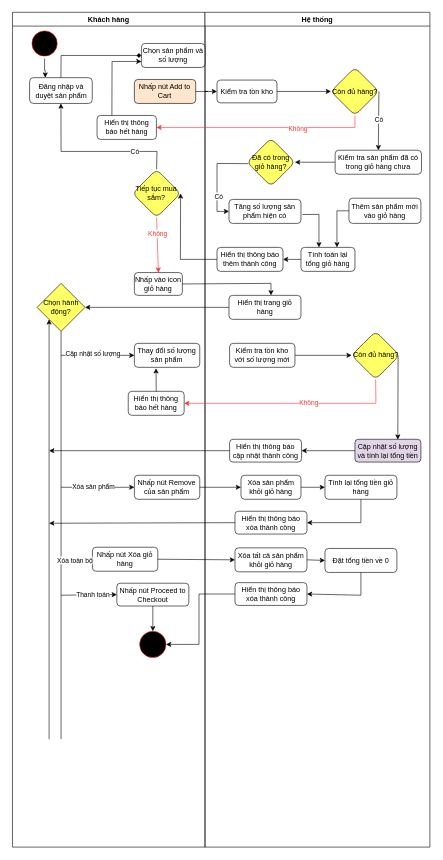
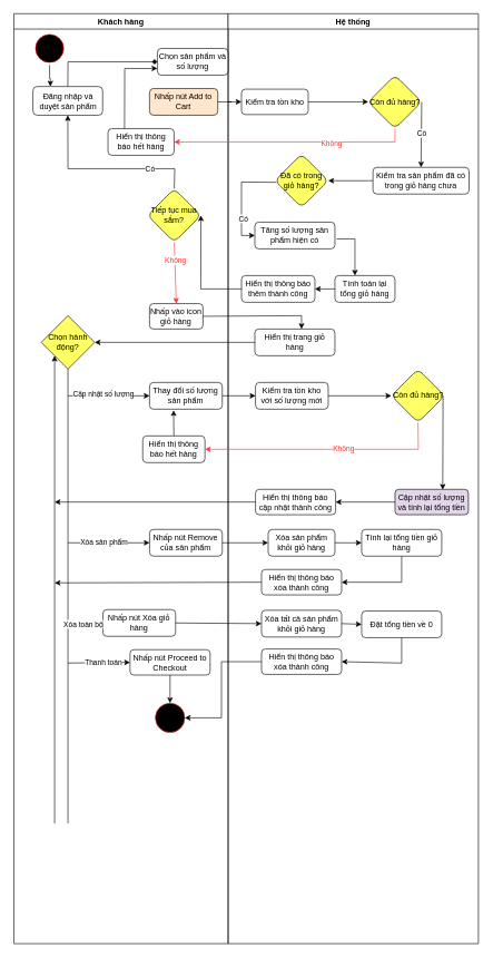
  <mxCell id="0" />
  <mxCell id="1" parent="0" />
  <mxCell id="2" value="Khách hàng" style="swimlane;whiteSpace=wrap" vertex="1" parent="1"><mxGeometry x="20" y="20" width="321" height="1392" as="geometry" /></mxCell>
  <mxCell id="3" value="" style="edgeStyle=orthogonalEdgeStyle;rounded=0;orthogonalLoop=1;jettySize=auto;html=1;entryX=0.25;entryY=0;entryDx=0;entryDy=0;" edge="1" parent="2" source="4" target="5"><mxGeometry relative="1" as="geometry"><mxPoint x="123.5" y="52" as="targetPoint" /></mxGeometry></mxCell>
  <mxCell id="4" value="" style="ellipse;shape=startState;fillColor=#000000;strokeColor=#ff0000;" vertex="1" parent="2"><mxGeometry x="28.5" y="27" width="50" height="50" as="geometry" /></mxCell>
  <mxCell id="5" value="Đăng nhập và duyệt sản phẩm" style="rounded=1;whiteSpace=wrap;html=1;" vertex="1" parent="2"><mxGeometry x="28.5" y="109" width="104.5" height="43" as="geometry" /></mxCell>
  <mxCell id="6" value="Chọn sản phẩm và số lượng" style="rounded=1;whiteSpace=wrap;html=1;" vertex="1" parent="2"><mxGeometry x="215" y="52" width="106" height="40" as="geometry" /></mxCell>
  <mxCell id="7" value="Nhấp nút Add to Cart" style="rounded=1;whiteSpace=wrap;html=1;fillColor=#ffe6cc;" vertex="1" parent="2"><mxGeometry x="203.25" y="112" width="102.25" height="40" as="geometry" /></mxCell>
  <mxCell id="8" value="Hiển thị thông báo hết hàng" style="rounded=1;whiteSpace=wrap;html=1;" vertex="1" parent="2"><mxGeometry x="141" y="172" width="99" height="40" as="geometry" /></mxCell>
  <mxCell id="9" value="" style="endArrow=classic;html=1;rounded=0;entryX=0;entryY=0.75;entryDx=0;entryDy=0;exitX=0.25;exitY=0;exitDx=0;exitDy=0;" edge="1" parent="2" source="8" target="6"><mxGeometry width="50" height="50" relative="1" as="geometry"><mxPoint x="41" y="272" as="sourcePoint" /><mxPoint x="91" y="222" as="targetPoint" /><Array as="points"><mxPoint x="166" y="82" /></Array></mxGeometry></mxCell>
  <mxCell id="10" value="" style="ellipse;whiteSpace=wrap;html=1;aspect=fixed;fillColor=#000000;strokeColor=#FF3333;" vertex="1" parent="2"><mxGeometry x="212" y="1032" width="44" height="44" as="geometry" /></mxCell>
  <mxCell id="11" value="" style="endArrow=diamond;html=1;rounded=0;exitX=0.5;exitY=0;exitDx=0;exitDy=0;entryX=0;entryY=0.5;entryDx=0;entryDy=0;" edge="1" parent="2" source="5" target="6"><mxGeometry width="50" height="50" relative="1" as="geometry"><mxPoint x="291" y="272" as="sourcePoint" /><mxPoint x="341" y="222" as="targetPoint" /><Array as="points"><mxPoint x="81" y="72" /></Array></mxGeometry></mxCell>
  <mxCell id="12" value="Tiếp tục mua sắm?" style="rhombus;whiteSpace=wrap;html=1;rounded=1;fillColor=#FFFF66;" vertex="1" parent="2"><mxGeometry x="200.25" y="262" width="80" height="80" as="geometry" /></mxCell>
  <mxCell id="13" value="Nhấp vào icon giỏ hàng" style="rounded=1;whiteSpace=wrap;html=1;" vertex="1" parent="2"><mxGeometry x="203.25" y="434" width="80" height="38" as="geometry" /></mxCell>
  <mxCell id="14" value="" style="endArrow=classic;html=1;rounded=0;exitX=0.5;exitY=0;exitDx=0;exitDy=0;entryX=0.5;entryY=1;entryDx=0;entryDy=0;" edge="1" parent="2" source="12" target="5"><mxGeometry width="50" height="50" relative="1" as="geometry"><mxPoint x="241" y="312" as="sourcePoint" /><mxPoint x="291" y="262" as="targetPoint" /><Array as="points"><mxPoint x="241" y="232" /><mxPoint x="81" y="232" /></Array></mxGeometry></mxCell>
  <mxCell id="15" value="Có" style="edgeLabel;html=1;align=center;verticalAlign=middle;resizable=0;points=[];" vertex="1" connectable="0" parent="14"><mxGeometry x="-0.487" y="-1" relative="1" as="geometry"><mxPoint x="1" as="offset" /></mxGeometry></mxCell>
  <mxCell id="16" value="" style="endArrow=classic;html=1;rounded=0;exitX=0.5;exitY=1;exitDx=0;exitDy=0;entryX=0.5;entryY=0;entryDx=0;entryDy=0;strokeColor=#FF3333;" edge="1" parent="2" source="12" target="13"><mxGeometry width="50" height="50" relative="1" as="geometry"><mxPoint x="281" y="442" as="sourcePoint" /><mxPoint x="331" y="392" as="targetPoint" /></mxGeometry></mxCell>
  <mxCell id="17" value="&lt;font style=&quot;color: rgb(255, 51, 51);&quot;&gt;Không&lt;/font&gt;" style="edgeLabel;html=1;align=center;verticalAlign=middle;resizable=0;points=[];" vertex="1" connectable="0" parent="16"><mxGeometry x="-0.406" relative="1" as="geometry"><mxPoint as="offset" /></mxGeometry></mxCell>
  <mxCell id="18" value="Chọn hành động?" style="rhombus;whiteSpace=wrap;html=1;fillColor=#FFFF66;" vertex="1" parent="2"><mxGeometry x="41" y="452" width="80" height="80" as="geometry" /></mxCell>
  <mxCell id="19" value="Thay đổi số lượng sản phẩm" style="rounded=1;whiteSpace=wrap;html=1;" vertex="1" parent="2"><mxGeometry x="203.25" y="552" width="109" height="40" as="geometry" /></mxCell>
  <mxCell id="20" value="Hiển thị thông báo hết hàng" style="rounded=1;whiteSpace=wrap;html=1;" vertex="1" parent="2"><mxGeometry x="193" y="632" width="93.25" height="40" as="geometry" /></mxCell>
  <mxCell id="21" value="" style="endArrow=classic;html=1;rounded=0;exitX=0.5;exitY=0;exitDx=0;exitDy=0;entryX=0.331;entryY=1.04;entryDx=0;entryDy=0;entryPerimeter=0;" edge="1" parent="2" source="20" target="19"><mxGeometry width="50" height="50" relative="1" as="geometry"><mxPoint x="291" y="742" as="sourcePoint" /><mxPoint x="341" y="692" as="targetPoint" /></mxGeometry></mxCell>
  <mxCell id="22" value="Nhấp nút Remove của sản phẩm" style="rounded=1;whiteSpace=wrap;html=1;" vertex="1" parent="2"><mxGeometry x="203.25" y="772" width="109" height="40" as="geometry" /></mxCell>
  <mxCell id="23" value="Nhấp nút Xóa giỏ hàng" style="rounded=1;whiteSpace=wrap;html=1;" vertex="1" parent="2"><mxGeometry x="133.25" y="892" width="109" height="40" as="geometry" /></mxCell>
  <mxCell id="24" value="Nhấp nút Proceed to Checkout" style="rounded=1;whiteSpace=wrap;html=1;" vertex="1" parent="2"><mxGeometry x="174" y="952" width="120" height="38" as="geometry" /></mxCell>
  <mxCell id="25" value="" style="endArrow=classic;html=1;rounded=0;exitX=0.5;exitY=1;exitDx=0;exitDy=0;entryX=0.5;entryY=0;entryDx=0;entryDy=0;" edge="1" parent="2" source="24" target="10"><mxGeometry width="50" height="50" relative="1" as="geometry"><mxPoint x="141" y="972" as="sourcePoint" /><mxPoint x="191" y="922" as="targetPoint" /></mxGeometry></mxCell>
  <mxCell id="26" value="Hệ thống" style="swimlane;whiteSpace=wrap;fontColor=#000000;" vertex="1" parent="1"><mxGeometry x="341" y="20" width="375" height="1392" as="geometry" /></mxCell>
  <mxCell id="27" value="" style="edgeStyle=orthogonalEdgeStyle;rounded=0;orthogonalLoop=1;jettySize=auto;html=1;" edge="1" parent="26" source="28" target="29"><mxGeometry relative="1" as="geometry" /></mxCell>
  <mxCell id="28" value="Kiểm tra tồn kho" style="rounded=1;whiteSpace=wrap;html=1;" vertex="1" parent="26"><mxGeometry x="20" y="113" width="100" height="38" as="geometry" /></mxCell>
  <mxCell id="29" value="Còn đủ hàng?" style="rhombus;whiteSpace=wrap;html=1;rounded=1;fillColor=#FFFF66;" vertex="1" parent="26"><mxGeometry x="210" y="92" width="80" height="80" as="geometry" /></mxCell>
  <mxCell id="30" value="" style="edgeStyle=orthogonalEdgeStyle;rounded=0;orthogonalLoop=1;jettySize=auto;html=1;" edge="1" parent="26" source="31" target="34"><mxGeometry relative="1" as="geometry" /></mxCell>
  <mxCell id="31" value="Kiểm tra sản phẩm đã có trong giỏ hàng chưa" style="rounded=1;whiteSpace=wrap;html=1;" vertex="1" parent="26"><mxGeometry x="217" y="230" width="144" height="40" as="geometry" /></mxCell>
  <mxCell id="32" value="" style="endArrow=classic;html=1;rounded=0;exitX=1;exitY=0.5;exitDx=0;exitDy=0;entryX=0.5;entryY=0;entryDx=0;entryDy=0;" edge="1" parent="26" source="29" target="31"><mxGeometry width="50" height="50" relative="1" as="geometry"><mxPoint x="120" y="262" as="sourcePoint" /><mxPoint x="170" y="212" as="targetPoint" /></mxGeometry></mxCell>
  <mxCell id="33" value="Có" style="edgeLabel;html=1;align=center;verticalAlign=middle;resizable=0;points=[];" vertex="1" connectable="0" parent="32"><mxGeometry x="-0.045" relative="1" as="geometry"><mxPoint as="offset" /></mxGeometry></mxCell>
  <mxCell id="34" value="Đã có trong giỏ hàng?" style="rhombus;whiteSpace=wrap;html=1;rounded=1;fillColor=#FFFF66;" vertex="1" parent="26"><mxGeometry x="70" y="210" width="80" height="80" as="geometry" /></mxCell>
- <mxCell id="35" value="" style="edgeStyle=orthogonalEdgeStyle;rounded=0;orthogonalLoop=1;jettySize=auto;html=1;exitX=0;exitY=0.5;exitDx=0;exitDy=0;" edge="1" parent="26" source="36" target="37"><mxGeometry relative="1" as="geometry"><Array as="points"><mxPoint x="220" y="331" /></Array></mxGeometry></mxCell>
- <mxCell id="36" value="Thêm sản phẩm mới vào giỏ hàng" style="whiteSpace=wrap;html=1;rounded=1;" vertex="1" parent="26"><mxGeometry x="240" y="310" width="120" height="42" as="geometry" /></mxCell>
  <mxCell id="37" value="Tính toán lại tổng giỏ hàng" style="whiteSpace=wrap;html=1;rounded=1;" vertex="1" parent="26"><mxGeometry x="160" y="392" width="90" height="40" as="geometry" /></mxCell>
  <mxCell id="38" value="Tăng số lượng sản phẩm hiện có" style="rounded=1;whiteSpace=wrap;html=1;" vertex="1" parent="26"><mxGeometry x="40" y="312" width="120" height="40" as="geometry" /></mxCell>
  <mxCell id="39" value="" style="endArrow=classic;html=1;rounded=0;entryX=0;entryY=0.5;entryDx=0;entryDy=0;exitX=0.03;exitY=0.53;exitDx=0;exitDy=0;exitPerimeter=0;" edge="1" parent="26" source="34" target="38"><mxGeometry width="50" height="50" relative="1" as="geometry"><mxPoint x="70" y="250" as="sourcePoint" /><mxPoint x="210" y="222" as="targetPoint" /><Array as="points"><mxPoint x="20" y="252" /><mxPoint x="20" y="332" /></Array></mxGeometry></mxCell>
  <mxCell id="40" value="Có" style="edgeLabel;html=1;align=center;verticalAlign=middle;resizable=0;points=[];" vertex="1" connectable="0" parent="39"><mxGeometry x="0.402" y="2" relative="1" as="geometry"><mxPoint as="offset" /></mxGeometry></mxCell>
  <mxCell id="41" value="" style="endArrow=classic;html=1;rounded=0;exitX=1.021;exitY=0.63;exitDx=0;exitDy=0;exitPerimeter=0;" edge="1" parent="26" source="38"><mxGeometry width="50" height="50" relative="1" as="geometry"><mxPoint x="160" y="392" as="sourcePoint" /><mxPoint x="190" y="392" as="targetPoint" /><Array as="points"><mxPoint x="190" y="337" /></Array></mxGeometry></mxCell>
  <mxCell id="42" value="Hiển thị thông báo thêm thành công" style="rounded=1;whiteSpace=wrap;html=1;" vertex="1" parent="26"><mxGeometry x="20" y="392" width="110" height="40" as="geometry" /></mxCell>
  <mxCell id="43" value="" style="endArrow=classic;html=1;rounded=0;exitX=0;exitY=0.5;exitDx=0;exitDy=0;entryX=1;entryY=0.5;entryDx=0;entryDy=0;" edge="1" parent="26" source="37" target="42"><mxGeometry width="50" height="50" relative="1" as="geometry"><mxPoint x="250" y="452" as="sourcePoint" /><mxPoint x="300" y="402" as="targetPoint" /><Array as="points"><mxPoint x="130" y="412" /></Array></mxGeometry></mxCell>
  <mxCell id="44" value="Hiển thị trang giỏ hàng" style="rounded=1;whiteSpace=wrap;html=1;" vertex="1" parent="26"><mxGeometry x="40" y="472" width="120" height="40" as="geometry" /></mxCell>
  <mxCell id="45" value="" style="edgeStyle=orthogonalEdgeStyle;rounded=0;orthogonalLoop=1;jettySize=auto;html=1;" edge="1" parent="26" source="46" target="47"><mxGeometry relative="1" as="geometry" /></mxCell>
  <mxCell id="46" value="Kiểm tra tồn kho với số lượng mới" style="rounded=1;whiteSpace=wrap;html=1;" vertex="1" parent="26"><mxGeometry x="41" y="552" width="109" height="40" as="geometry" /></mxCell>
  <mxCell id="47" value="Còn đủ hàng?" style="rhombus;whiteSpace=wrap;html=1;rounded=1;fillColor=#FFFF66;" vertex="1" parent="26"><mxGeometry x="244.5" y="532" width="80" height="80" as="geometry" /></mxCell>
  <mxCell id="48" value="Cập nhật số lượng và tính lại tổng tiền" style="rounded=1;whiteSpace=wrap;html=1;fillColor=#e1d5e7;" vertex="1" parent="26"><mxGeometry x="250" y="712" width="110" height="38" as="geometry" /></mxCell>
  <mxCell id="49" value="" style="endArrow=classic;html=1;rounded=0;entryX=0.641;entryY=0.014;entryDx=0;entryDy=0;entryPerimeter=0;" edge="1" parent="26"><mxGeometry width="50" height="50" relative="1" as="geometry"><mxPoint x="322" y="572" as="sourcePoint" /><mxPoint x="321.51" y="712.532" as="targetPoint" /></mxGeometry></mxCell>
  <mxCell id="50" value="Hiển thị thông báo cập nhật thành công" style="rounded=1;whiteSpace=wrap;html=1;" vertex="1" parent="26"><mxGeometry x="41" y="712" width="120" height="38" as="geometry" /></mxCell>
  <mxCell id="51" value="" style="endArrow=classic;html=1;rounded=0;exitX=0;exitY=0.5;exitDx=0;exitDy=0;entryX=1;entryY=0.5;entryDx=0;entryDy=0;" edge="1" parent="26" source="48" target="50"><mxGeometry width="50" height="50" relative="1" as="geometry"><mxPoint x="100" y="752" as="sourcePoint" /><mxPoint x="150" y="702" as="targetPoint" /></mxGeometry></mxCell>
  <mxCell id="52" value="Xóa sản phẩm khỏi giỏ hàng" style="rounded=1;whiteSpace=wrap;html=1;" vertex="1" parent="26"><mxGeometry x="60" y="772" width="100" height="40" as="geometry" /></mxCell>
  <mxCell id="53" value="Tính lại tổng tiền giỏ hàng" style="rounded=1;whiteSpace=wrap;html=1;" vertex="1" parent="26"><mxGeometry x="200" y="772" width="120" height="40" as="geometry" /></mxCell>
  <mxCell id="54" value="" style="endArrow=classic;html=1;rounded=0;exitX=1;exitY=0.5;exitDx=0;exitDy=0;entryX=0;entryY=0.5;entryDx=0;entryDy=0;" edge="1" parent="26" source="52" target="53"><mxGeometry width="50" height="50" relative="1" as="geometry"><mxPoint x="150" y="792" as="sourcePoint" /><mxPoint x="200" y="742" as="targetPoint" /></mxGeometry></mxCell>
  <mxCell id="55" value="Hiển thị thông báo xóa thành công" style="rounded=1;whiteSpace=wrap;html=1;" vertex="1" parent="26"><mxGeometry x="50" y="832" width="120" height="38" as="geometry" /></mxCell>
  <mxCell id="56" value="" style="endArrow=classic;html=1;rounded=0;exitX=0.5;exitY=1;exitDx=0;exitDy=0;entryX=1;entryY=0.5;entryDx=0;entryDy=0;" edge="1" parent="26" source="53" target="55"><mxGeometry width="50" height="50" relative="1" as="geometry"><mxPoint x="120" y="772" as="sourcePoint" /><mxPoint x="170" y="722" as="targetPoint" /><Array as="points"><mxPoint x="260" y="851" /></Array></mxGeometry></mxCell>
  <mxCell id="57" value="Xóa tất cả sản phẩm khỏi giỏ hàng" style="rounded=1;whiteSpace=wrap;html=1;" vertex="1" parent="26"><mxGeometry x="50" y="893" width="120" height="40" as="geometry" /></mxCell>
  <mxCell id="58" value="Đặt tổng tiền về 0" style="rounded=1;whiteSpace=wrap;html=1;" vertex="1" parent="26"><mxGeometry x="200" y="894" width="120" height="40" as="geometry" /></mxCell>
  <mxCell id="59" value="" style="endArrow=classic;html=1;rounded=0;exitX=1;exitY=0.5;exitDx=0;exitDy=0;entryX=0;entryY=0.5;entryDx=0;entryDy=0;" edge="1" parent="26" source="57" target="58"><mxGeometry width="50" height="50" relative="1" as="geometry"><mxPoint x="130" y="872" as="sourcePoint" /><mxPoint x="180" y="822" as="targetPoint" /></mxGeometry></mxCell>
  <mxCell id="60" value="Hiển thị thông báo xóa thành công" style="rounded=1;whiteSpace=wrap;html=1;" vertex="1" parent="26"><mxGeometry x="50" y="951" width="120" height="38" as="geometry" /></mxCell>
  <mxCell id="61" value="" style="endArrow=classic;html=1;rounded=0;exitX=0.5;exitY=1;exitDx=0;exitDy=0;entryX=1;entryY=0.5;entryDx=0;entryDy=0;" edge="1" parent="26" source="58" target="60"><mxGeometry width="50" height="50" relative="1" as="geometry"><mxPoint x="130" y="872" as="sourcePoint" /><mxPoint x="180" y="822" as="targetPoint" /><Array as="points"><mxPoint x="260" y="972" /></Array></mxGeometry></mxCell>
  <mxCell id="62" value="" style="edgeStyle=orthogonalEdgeStyle;rounded=0;orthogonalLoop=1;jettySize=auto;html=1;" edge="1" parent="1" source="7" target="28"><mxGeometry relative="1" as="geometry" /></mxCell>
  <mxCell id="63" value="" style="endArrow=classic;html=1;rounded=0;entryX=1;entryY=0.5;entryDx=0;entryDy=0;exitX=0.5;exitY=1;exitDx=0;exitDy=0;strokeColor=#FF3333;" edge="1" parent="1" source="29" target="8"><mxGeometry width="50" height="50" relative="1" as="geometry"><mxPoint x="411" y="292" as="sourcePoint" /><mxPoint x="461" y="242" as="targetPoint" /><Array as="points"><mxPoint x="591" y="212" /></Array></mxGeometry></mxCell>
  <mxCell id="64" value="&lt;font style=&quot;color: rgb(255, 51, 51);&quot;&gt;Không&lt;/font&gt;" style="edgeLabel;html=1;align=center;verticalAlign=middle;resizable=0;points=[];" vertex="1" connectable="0" parent="63"><mxGeometry x="-0.34" y="1" relative="1" as="geometry"><mxPoint as="offset" /></mxGeometry></mxCell>
  <mxCell id="65" value="" style="endArrow=classic;html=1;rounded=0;exitX=0;exitY=0.5;exitDx=0;exitDy=0;entryX=1;entryY=0.5;entryDx=0;entryDy=0;" edge="1" parent="1" source="42" target="12"><mxGeometry width="50" height="50" relative="1" as="geometry"><mxPoint x="291" y="442" as="sourcePoint" /><mxPoint x="341" y="392" as="targetPoint" /><Array as="points"><mxPoint x="300" y="432" /></Array></mxGeometry></mxCell>
  <mxCell id="66" value="" style="endArrow=classic;html=1;rounded=0;exitX=1;exitY=0.5;exitDx=0;exitDy=0;" edge="1" parent="1" source="13"><mxGeometry width="50" height="50" relative="1" as="geometry"><mxPoint x="361" y="452" as="sourcePoint" /><mxPoint x="451" y="492" as="targetPoint" /><Array as="points"><mxPoint x="451" y="472" /></Array></mxGeometry></mxCell>
  <mxCell id="67" value="" style="endArrow=classic;html=1;rounded=0;exitX=0;exitY=0.5;exitDx=0;exitDy=0;entryX=1;entryY=0.5;entryDx=0;entryDy=0;" edge="1" parent="1" source="44" target="18"><mxGeometry width="50" height="50" relative="1" as="geometry"><mxPoint x="231" y="522" as="sourcePoint" /><mxPoint x="281" y="472" as="targetPoint" /><Array as="points"><mxPoint x="181" y="512" /></Array></mxGeometry></mxCell>
  <mxCell id="68" value="" style="endArrow=none;html=1;rounded=0;entryX=0.5;entryY=1;entryDx=0;entryDy=0;" edge="1" parent="1" target="18"><mxGeometry width="50" height="50" relative="1" as="geometry"><mxPoint x="101" y="1232" as="sourcePoint" /><mxPoint x="281" y="712" as="targetPoint" /></mxGeometry></mxCell>
  <mxCell id="69" value="" style="endArrow=classic;html=1;rounded=0;entryX=0;entryY=0.5;entryDx=0;entryDy=0;" edge="1" parent="1" target="19"><mxGeometry width="50" height="50" relative="1" as="geometry"><mxPoint x="101" y="592" as="sourcePoint" /><mxPoint x="261" y="712" as="targetPoint" /></mxGeometry></mxCell>
  <mxCell id="70" value="Cập nhật số lượng" style="edgeLabel;html=1;align=center;verticalAlign=middle;resizable=0;points=[];" vertex="1" connectable="0" parent="69"><mxGeometry x="-0.145" y="3" relative="1" as="geometry"><mxPoint as="offset" /></mxGeometry></mxCell>
+ <mxCell id="71" value="" style="edgeStyle=orthogonalEdgeStyle;rounded=0;orthogonalLoop=1;jettySize=auto;html=1;" edge="1" parent="1" source="19" target="46"><mxGeometry relative="1" as="geometry" /></mxCell>
  <mxCell id="72" value="" style="endArrow=classic;html=1;rounded=0;exitX=0.5;exitY=1;exitDx=0;exitDy=0;strokeColor=#FF3333;" edge="1" parent="1" source="47" target="20"><mxGeometry width="50" height="50" relative="1" as="geometry"><mxPoint x="451" y="762" as="sourcePoint" /><mxPoint x="231" y="652" as="targetPoint" /><Array as="points"><mxPoint x="626" y="672" /></Array></mxGeometry></mxCell>
  <mxCell id="73" value="&lt;font style=&quot;color: rgb(255, 51, 51);&quot;&gt;Không&lt;/font&gt;" style="edgeLabel;html=1;align=center;verticalAlign=middle;resizable=0;points=[];" vertex="1" connectable="0" parent="72"><mxGeometry x="-0.151" y="-1" relative="1" as="geometry"><mxPoint as="offset" /></mxGeometry></mxCell>
  <mxCell id="74" value="" style="endArrow=classic;html=1;rounded=0;exitX=0;exitY=0.5;exitDx=0;exitDy=0;" edge="1" parent="1" source="50"><mxGeometry width="50" height="50" relative="1" as="geometry"><mxPoint x="241" y="772" as="sourcePoint" /><mxPoint x="81" y="751" as="targetPoint" /></mxGeometry></mxCell>
  <mxCell id="75" value="" style="endArrow=classic;html=1;rounded=0;entryX=0;entryY=1;entryDx=0;entryDy=0;" edge="1" parent="1" target="18"><mxGeometry width="50" height="50" relative="1" as="geometry"><mxPoint x="81" y="1232" as="sourcePoint" /><mxPoint x="291" y="722" as="targetPoint" /></mxGeometry></mxCell>
  <mxCell id="76" value="" style="endArrow=classic;html=1;rounded=0;entryX=0;entryY=0.5;entryDx=0;entryDy=0;" edge="1" parent="1" target="22"><mxGeometry width="50" height="50" relative="1" as="geometry"><mxPoint x="101" y="812" as="sourcePoint" /><mxPoint x="291" y="722" as="targetPoint" /></mxGeometry></mxCell>
  <mxCell id="77" value="Xóa sản phẩm" style="edgeLabel;html=1;align=center;verticalAlign=middle;resizable=0;points=[];" vertex="1" connectable="0" parent="76"><mxGeometry x="-0.124" y="2" relative="1" as="geometry"><mxPoint x="-1" as="offset" /></mxGeometry></mxCell>
  <mxCell id="78" value="" style="endArrow=classic;html=1;rounded=0;exitX=1;exitY=0.5;exitDx=0;exitDy=0;entryX=0;entryY=0.5;entryDx=0;entryDy=0;" edge="1" parent="1" source="22" target="52"><mxGeometry width="50" height="50" relative="1" as="geometry"><mxPoint x="241" y="772" as="sourcePoint" /><mxPoint x="291" y="722" as="targetPoint" /></mxGeometry></mxCell>
  <mxCell id="79" value="" style="endArrow=classic;html=1;rounded=0;exitX=0;exitY=0.5;exitDx=0;exitDy=0;" edge="1" parent="1" source="55"><mxGeometry width="50" height="50" relative="1" as="geometry"><mxPoint x="191" y="792" as="sourcePoint" /><mxPoint x="81" y="872" as="targetPoint" /></mxGeometry></mxCell>
  <mxCell id="80" value="" style="endArrow=classic;html=1;rounded=0;entryX=0;entryY=0.5;entryDx=0;entryDy=0;" edge="1" parent="1" target="23"><mxGeometry width="50" height="50" relative="1" as="geometry"><mxPoint x="101" y="932" as="sourcePoint" /><mxPoint x="281" y="942" as="targetPoint" /></mxGeometry></mxCell>
  <mxCell id="81" value="Xóa toàn bộ" style="edgeLabel;html=1;align=center;verticalAlign=middle;resizable=0;points=[];" vertex="1" connectable="0" parent="80"><mxGeometry x="-0.176" y="-1" relative="1" as="geometry"><mxPoint as="offset" /></mxGeometry></mxCell>
  <mxCell id="82" value="" style="endArrow=classic;html=1;rounded=0;exitX=1;exitY=0.5;exitDx=0;exitDy=0;entryX=0;entryY=0.5;entryDx=0;entryDy=0;" edge="1" parent="1" source="23" target="57"><mxGeometry width="50" height="50" relative="1" as="geometry"><mxPoint x="381" y="932" as="sourcePoint" /><mxPoint x="431" y="882" as="targetPoint" /></mxGeometry></mxCell>
  <mxCell id="83" value="" style="endArrow=classic;html=1;rounded=0;exitX=0;exitY=0.5;exitDx=0;exitDy=0;entryX=1;entryY=0.5;entryDx=0;entryDy=0;" edge="1" parent="1" source="60" target="10"><mxGeometry width="50" height="50" relative="1" as="geometry"><mxPoint x="251" y="932" as="sourcePoint" /><mxPoint x="241.25" y="1012" as="targetPoint" /><Array as="points"><mxPoint x="331" y="990" /><mxPoint x="331" y="1032" /><mxPoint x="331" y="1074" /></Array></mxGeometry></mxCell>
  <mxCell id="84" value="" style="endArrow=classic;html=1;rounded=0;entryX=0;entryY=0.5;entryDx=0;entryDy=0;" edge="1" parent="1" target="24"><mxGeometry width="50" height="50" relative="1" as="geometry"><mxPoint x="101" y="992" as="sourcePoint" /><mxPoint x="211" y="942" as="targetPoint" /></mxGeometry></mxCell>
  <mxCell id="85" value="Thanh toán" style="edgeLabel;html=1;align=center;verticalAlign=middle;resizable=0;points=[];" vertex="1" connectable="0" parent="84"><mxGeometry x="0.15" relative="1" as="geometry"><mxPoint as="offset" /></mxGeometry></mxCell>
